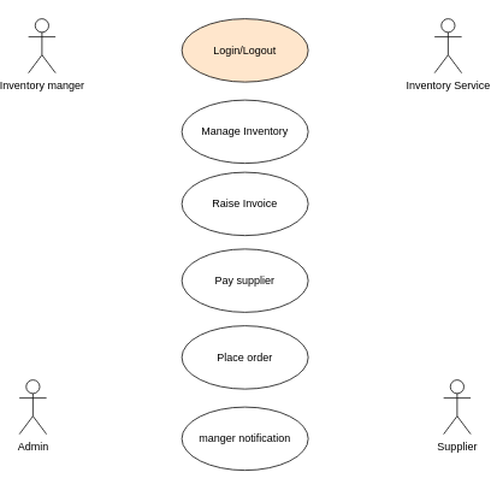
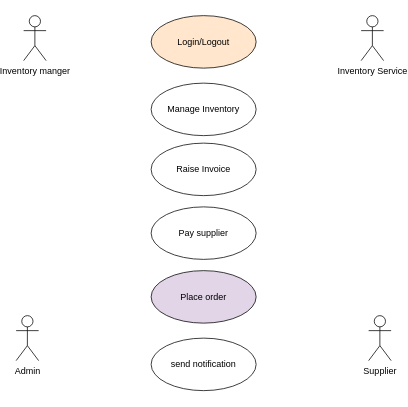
  <mxCell id="0" />
  <mxCell id="1" parent="0" />
  <mxCell id="2" value="Inventory manger" style="shape=umlActor;verticalLabelPosition=bottom;verticalAlign=top;html=1;outlineConnect=0;" vertex="1" parent="1"><mxGeometry x="30" y="20" width="30" height="60" as="geometry" /></mxCell>
  <mxCell id="3" value="Inventory Service" style="shape=umlActor;verticalLabelPosition=bottom;verticalAlign=top;html=1;outlineConnect=0;" vertex="1" parent="1"><mxGeometry x="480" y="20" width="30" height="60" as="geometry" /></mxCell>
  <mxCell id="4" value="Admin" style="shape=umlActor;verticalLabelPosition=bottom;verticalAlign=top;html=1;outlineConnect=0;" vertex="1" parent="1"><mxGeometry x="20" y="420" width="30" height="60" as="geometry" /></mxCell>
  <mxCell id="5" value="Supplier" style="shape=umlActor;verticalLabelPosition=bottom;verticalAlign=top;html=1;outlineConnect=0;" vertex="1" parent="1"><mxGeometry x="490" y="420" width="30" height="60" as="geometry" /></mxCell>
  <mxCell id="6" value="Login/Logout" style="ellipse;whiteSpace=wrap;html=1;fillColor=#ffe6cc;" vertex="1" parent="1"><mxGeometry x="200" y="20" width="140" height="70" as="geometry" /></mxCell>
  <mxCell id="7" value="Manage Inventory" style="ellipse;whiteSpace=wrap;html=1;" vertex="1" parent="1"><mxGeometry x="200" y="110" width="140" height="70" as="geometry" /></mxCell>
  <mxCell id="8" value="Raise Invoice" style="ellipse;whiteSpace=wrap;html=1;" vertex="1" parent="1"><mxGeometry x="200" y="190" width="140" height="70" as="geometry" /></mxCell>
- <mxCell id="9" value="Place order" style="ellipse;whiteSpace=wrap;html=1;" vertex="1" parent="1"><mxGeometry x="200" y="360" width="140" height="70" as="geometry" /></mxCell>
+ <mxCell id="9" value="Place order" style="ellipse;whiteSpace=wrap;html=1;fillColor=#e1d5e7;" vertex="1" parent="1"><mxGeometry x="200" y="360" width="140" height="70" as="geometry" /></mxCell>
  <mxCell id="10" value="Pay supplier" style="ellipse;whiteSpace=wrap;html=1;" vertex="1" parent="1"><mxGeometry x="200" y="275" width="140" height="70" as="geometry" /></mxCell>
- <mxCell id="11" value="manger notification" style="ellipse;whiteSpace=wrap;html=1;" vertex="1" parent="1"><mxGeometry x="200" y="450" width="140" height="70" as="geometry" /></mxCell>
+ <mxCell id="11" value="send notification" style="ellipse;whiteSpace=wrap;html=1;" vertex="1" parent="1"><mxGeometry x="200" y="450" width="140" height="70" as="geometry" /></mxCell>
